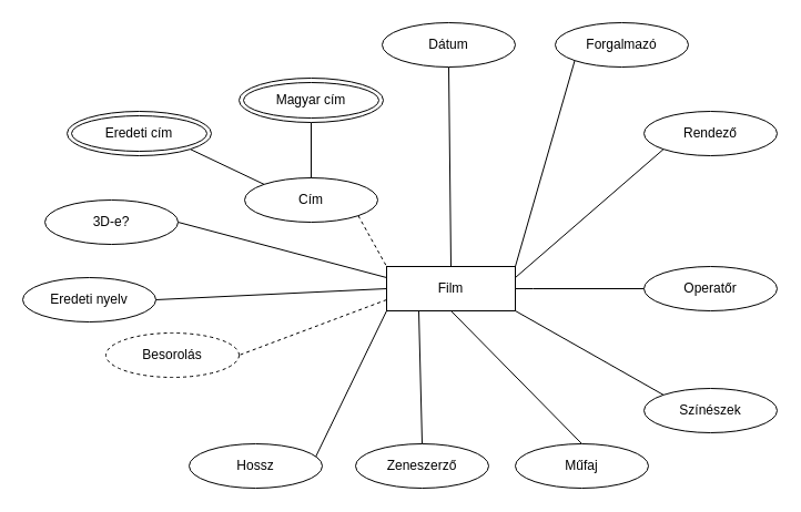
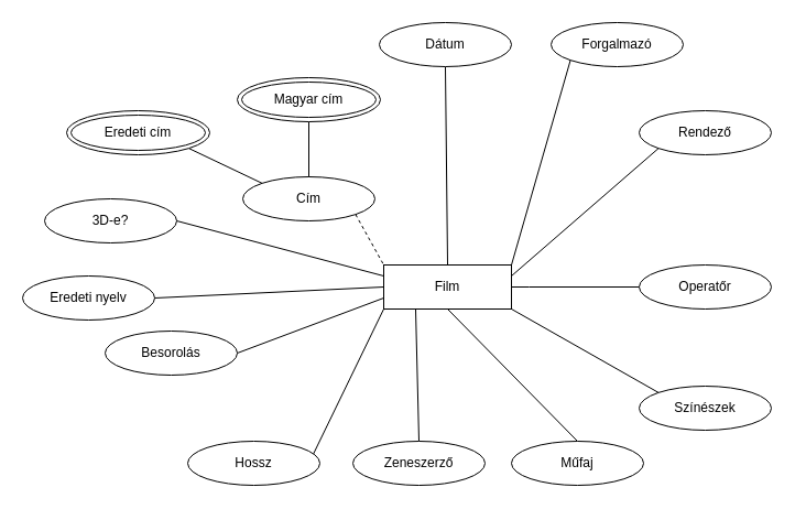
  <mxCell id="0" />
  <mxCell id="1" parent="0" />
  <mxCell id="2" style="edgeStyle=none;rounded=0;orthogonalLoop=1;jettySize=auto;html=1;exitX=1;exitY=1;exitDx=0;exitDy=0;entryX=0;entryY=0;entryDx=0;entryDy=0;startArrow=none;startFill=0;endArrow=none;endFill=0;" edge="1" parent="1" source="10" target="24"><mxGeometry relative="1" as="geometry" /></mxCell>
  <mxCell id="3" style="edgeStyle=none;rounded=0;orthogonalLoop=1;jettySize=auto;html=1;exitX=0.5;exitY=1;exitDx=0;exitDy=0;entryX=0.5;entryY=0;entryDx=0;entryDy=0;startArrow=none;startFill=0;endArrow=none;endFill=0;" edge="1" parent="1" source="10" target="25"><mxGeometry relative="1" as="geometry" /></mxCell>
  <mxCell id="4" style="edgeStyle=none;rounded=0;orthogonalLoop=1;jettySize=auto;html=1;exitX=0.25;exitY=1;exitDx=0;exitDy=0;entryX=0.5;entryY=0;entryDx=0;entryDy=0;startArrow=none;startFill=0;endArrow=none;endFill=0;" edge="1" parent="1" source="10" target="26"><mxGeometry relative="1" as="geometry" /></mxCell>
  <mxCell id="5" style="edgeStyle=none;rounded=0;orthogonalLoop=1;jettySize=auto;html=1;exitX=0;exitY=1;exitDx=0;exitDy=0;entryX=0.917;entryY=0.5;entryDx=0;entryDy=0;entryPerimeter=0;startArrow=none;startFill=0;endArrow=none;endFill=0;" edge="1" parent="1" source="10" target="27"><mxGeometry relative="1" as="geometry" /></mxCell>
- <mxCell id="6" style="edgeStyle=none;rounded=0;orthogonalLoop=1;jettySize=auto;html=1;exitX=0;exitY=0.75;exitDx=0;exitDy=0;entryX=1;entryY=0.5;entryDx=0;entryDy=0;startArrow=none;startFill=0;endArrow=none;endFill=0;dashed=1;" edge="1" parent="1" source="10" target="28"><mxGeometry relative="1" as="geometry" /></mxCell>
+ <mxCell id="6" style="edgeStyle=none;rounded=0;orthogonalLoop=1;jettySize=auto;html=1;exitX=0;exitY=0.75;exitDx=0;exitDy=0;entryX=1;entryY=0.5;entryDx=0;entryDy=0;startArrow=none;startFill=0;endArrow=none;endFill=0;" edge="1" parent="1" source="10" target="28"><mxGeometry relative="1" as="geometry" /></mxCell>
  <mxCell id="7" style="edgeStyle=none;rounded=0;orthogonalLoop=1;jettySize=auto;html=1;exitX=0;exitY=0.5;exitDx=0;exitDy=0;entryX=1;entryY=0.5;entryDx=0;entryDy=0;startArrow=none;startFill=0;endArrow=none;endFill=0;" edge="1" parent="1" source="10" target="29"><mxGeometry relative="1" as="geometry" /></mxCell>
  <mxCell id="8" style="edgeStyle=none;rounded=0;orthogonalLoop=1;jettySize=auto;html=1;exitX=0;exitY=0.25;exitDx=0;exitDy=0;entryX=1;entryY=0.5;entryDx=0;entryDy=0;startArrow=none;startFill=0;endArrow=none;endFill=0;" edge="1" parent="1" source="10" target="30"><mxGeometry relative="1" as="geometry" /></mxCell>
  <mxCell id="9" style="edgeStyle=none;rounded=0;orthogonalLoop=1;jettySize=auto;html=1;exitX=1;exitY=0.25;exitDx=0;exitDy=0;entryX=0;entryY=1;entryDx=0;entryDy=0;startArrow=none;startFill=0;endArrow=none;endFill=0;" edge="1" parent="1" source="10" target="21"><mxGeometry relative="1" as="geometry" /></mxCell>
  <mxCell id="10" value="Film" style="rounded=0;whiteSpace=wrap;html=1;" vertex="1" parent="1"><mxGeometry x="348" y="240" width="116" height="40" as="geometry" /></mxCell>
  <mxCell id="11" style="edgeStyle=none;rounded=0;orthogonalLoop=1;jettySize=auto;html=1;exitX=1;exitY=1;exitDx=0;exitDy=0;entryX=0;entryY=0;entryDx=0;entryDy=0;endArrow=none;endFill=0;dashed=1;" edge="1" parent="1" source="12" target="10"><mxGeometry relative="1" as="geometry" /></mxCell>
  <mxCell id="12" value="Cím" style="ellipse;whiteSpace=wrap;html=1;" vertex="1" parent="1"><mxGeometry x="220" y="160" width="120" height="40" as="geometry" /></mxCell>
  <mxCell id="13" style="rounded=0;orthogonalLoop=1;jettySize=auto;html=1;exitX=1;exitY=1;exitDx=0;exitDy=0;entryX=0;entryY=0;entryDx=0;entryDy=0;endArrow=none;endFill=0;" edge="1" parent="1" source="14" target="12"><mxGeometry relative="1" as="geometry" /></mxCell>
  <mxCell id="14" value="Eredeti cím" style="ellipse;shape=doubleEllipse;whiteSpace=wrap;html=1;strokeWidth=1;" vertex="1" parent="1"><mxGeometry x="60" y="100" width="130" height="40" as="geometry" /></mxCell>
  <mxCell id="15" style="rounded=0;orthogonalLoop=1;jettySize=auto;html=1;exitX=0.5;exitY=1;exitDx=0;exitDy=0;entryX=0.5;entryY=0;entryDx=0;entryDy=0;startArrow=none;startFill=0;endArrow=none;endFill=0;" edge="1" parent="1" source="16" target="12"><mxGeometry relative="1" as="geometry" /></mxCell>
  <mxCell id="16" value="Magyar cím" style="ellipse;shape=doubleEllipse;whiteSpace=wrap;html=1;strokeWidth=1;" vertex="1" parent="1"><mxGeometry x="215" y="70" width="130" height="40" as="geometry" /></mxCell>
  <mxCell id="17" style="edgeStyle=none;rounded=0;orthogonalLoop=1;jettySize=auto;html=1;exitX=0.5;exitY=1;exitDx=0;exitDy=0;entryX=0.5;entryY=0;entryDx=0;entryDy=0;startArrow=none;startFill=0;endArrow=none;endFill=0;" edge="1" parent="1" source="18" target="10"><mxGeometry relative="1" as="geometry" /></mxCell>
  <mxCell id="18" value="Dátum" style="ellipse;whiteSpace=wrap;html=1;strokeWidth=1;" vertex="1" parent="1"><mxGeometry x="344" y="20" width="120" height="40" as="geometry" /></mxCell>
  <mxCell id="19" style="edgeStyle=none;rounded=0;orthogonalLoop=1;jettySize=auto;html=1;exitX=0;exitY=1;exitDx=0;exitDy=0;entryX=1;entryY=0;entryDx=0;entryDy=0;startArrow=none;startFill=0;endArrow=none;endFill=0;" edge="1" parent="1" source="20" target="10"><mxGeometry relative="1" as="geometry" /></mxCell>
  <mxCell id="20" value="Forgalmazó" style="ellipse;whiteSpace=wrap;html=1;strokeWidth=1;" vertex="1" parent="1"><mxGeometry x="500" y="20" width="120" height="40" as="geometry" /></mxCell>
  <mxCell id="21" value="Rendező" style="ellipse;whiteSpace=wrap;html=1;strokeWidth=1;" vertex="1" parent="1"><mxGeometry x="580" y="100" width="120" height="40" as="geometry" /></mxCell>
  <mxCell id="22" style="edgeStyle=none;rounded=0;orthogonalLoop=1;jettySize=auto;html=1;exitX=0;exitY=0.5;exitDx=0;exitDy=0;entryX=1;entryY=0.5;entryDx=0;entryDy=0;startArrow=none;startFill=0;endArrow=none;endFill=0;" edge="1" parent="1" source="23" target="10"><mxGeometry relative="1" as="geometry"><Array as="points"><mxPoint x="480" y="260" /></Array></mxGeometry></mxCell>
  <mxCell id="23" value="Operatőr" style="ellipse;whiteSpace=wrap;html=1;strokeWidth=1;" vertex="1" parent="1"><mxGeometry x="580" y="240" width="120" height="40" as="geometry" /></mxCell>
  <mxCell id="24" value="Színészek" style="ellipse;whiteSpace=wrap;html=1;strokeWidth=1;" vertex="1" parent="1"><mxGeometry x="580" y="350" width="120" height="40" as="geometry" /></mxCell>
  <mxCell id="25" value="Műfaj" style="ellipse;whiteSpace=wrap;html=1;strokeWidth=1;" vertex="1" parent="1"><mxGeometry x="464" y="400" width="120" height="40" as="geometry" /></mxCell>
  <mxCell id="26" value="Zeneszerző" style="ellipse;whiteSpace=wrap;html=1;strokeWidth=1;" vertex="1" parent="1"><mxGeometry x="320" y="400" width="120" height="40" as="geometry" /></mxCell>
  <mxCell id="27" value="Hossz" style="ellipse;whiteSpace=wrap;html=1;strokeWidth=1;" vertex="1" parent="1"><mxGeometry x="170" y="400" width="120" height="40" as="geometry" /></mxCell>
- <mxCell id="28" value="Besorolás" style="ellipse;whiteSpace=wrap;html=1;strokeWidth=1;dashed=1;" vertex="1" parent="1"><mxGeometry x="95" y="300" width="120" height="40" as="geometry" /></mxCell>
+ <mxCell id="28" value="Besorolás" style="ellipse;whiteSpace=wrap;html=1;strokeWidth=1;" vertex="1" parent="1"><mxGeometry x="95" y="300" width="120" height="40" as="geometry" /></mxCell>
  <mxCell id="29" value="Eredeti nyelv" style="ellipse;whiteSpace=wrap;html=1;strokeWidth=1;" vertex="1" parent="1"><mxGeometry x="20" y="250" width="120" height="40" as="geometry" /></mxCell>
  <mxCell id="30" value="3D-e?" style="ellipse;whiteSpace=wrap;html=1;strokeWidth=1;" vertex="1" parent="1"><mxGeometry x="40" y="180" width="120" height="40" as="geometry" /></mxCell>
